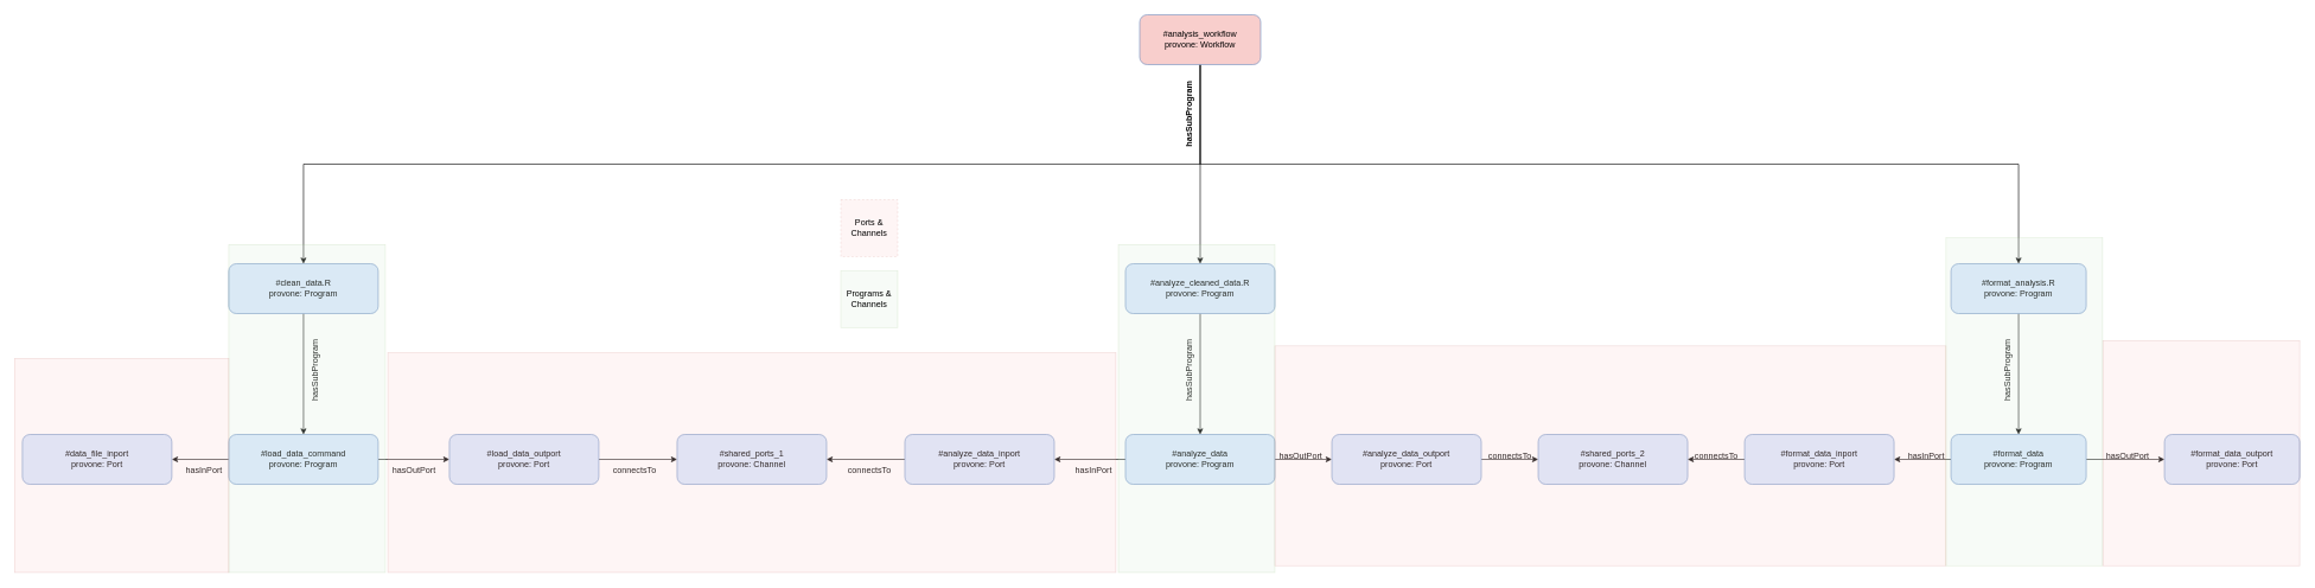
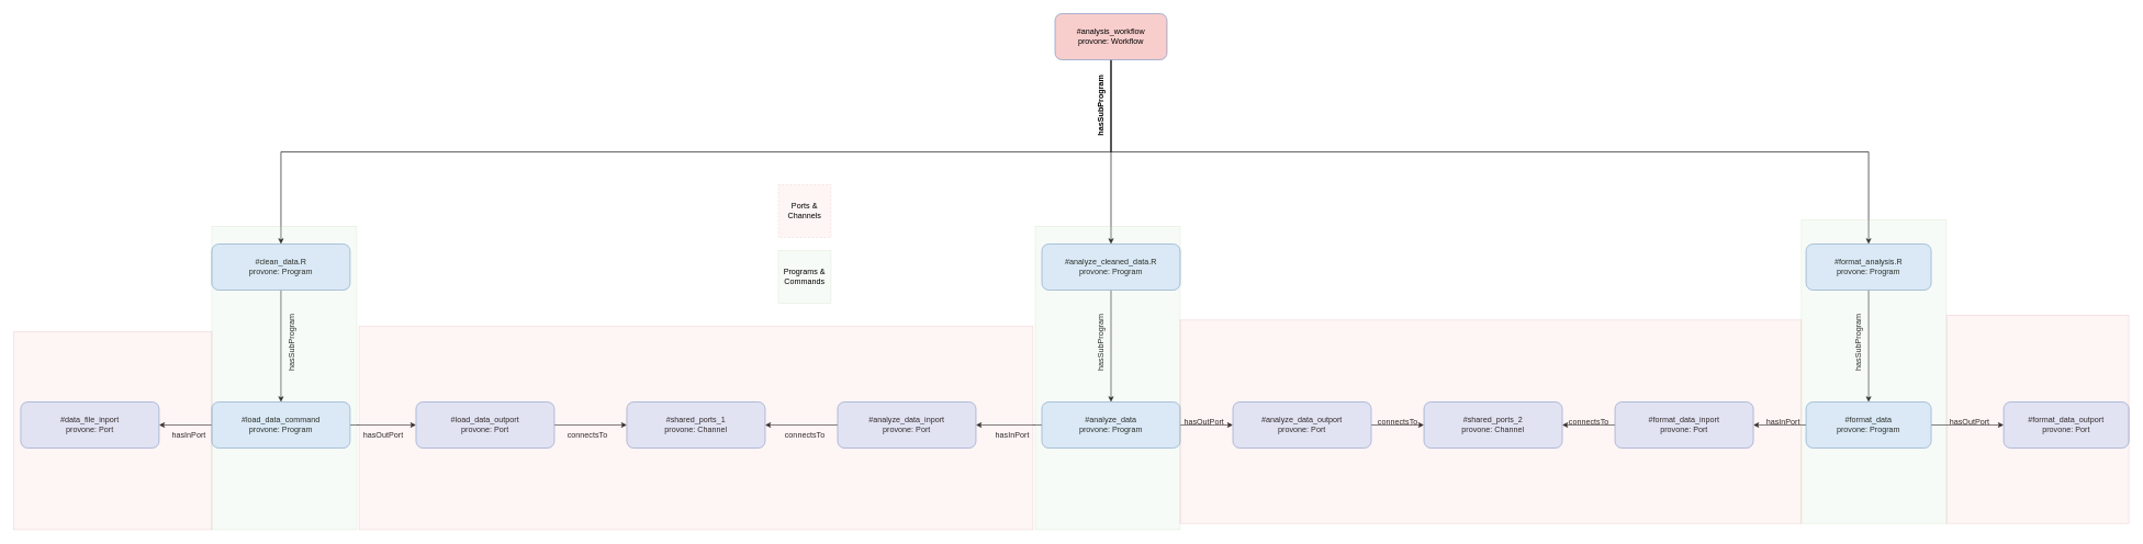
  <mxCell id="0" />
  <mxCell id="1" parent="0" />
  <mxCell id="2" style="edgeStyle=orthogonalEdgeStyle;rounded=0;orthogonalLoop=1;jettySize=auto;html=1;entryX=0.5;entryY=0;entryDx=0;entryDy=0;" parent="1" source="5" target="14" edge="1"><mxGeometry relative="1" as="geometry" /></mxCell>
  <mxCell id="3" style="edgeStyle=orthogonalEdgeStyle;rounded=0;orthogonalLoop=1;jettySize=auto;html=1;exitX=0.5;exitY=1;exitDx=0;exitDy=0;" parent="1" source="5" target="24" edge="1"><mxGeometry relative="1" as="geometry" /></mxCell>
  <mxCell id="4" style="edgeStyle=orthogonalEdgeStyle;rounded=0;orthogonalLoop=1;jettySize=auto;html=1;exitX=0.5;exitY=1;exitDx=0;exitDy=0;entryX=0.5;entryY=0;entryDx=0;entryDy=0;" edge="1" parent="1" source="5" target="7"><mxGeometry relative="1" as="geometry" /></mxCell>
  <mxCell id="5" value="&lt;div&gt;&lt;span&gt;#analysis_workflow&lt;/span&gt;&lt;/div&gt;&lt;div&gt;&lt;span&gt;provone: Workflow&lt;/span&gt;&lt;br&gt;&lt;/div&gt;" style="rounded=1;whiteSpace=wrap;html=1;fontSize=12;glass=0;strokeWidth=1;shadow=0;fillColor=#f8cecc;strokeColor=#6c8ebf;" parent="1" vertex="1"><mxGeometry x="1601" y="20" width="170" height="70" as="geometry" /></mxCell>
  <mxCell id="6" value="" style="edgeStyle=orthogonalEdgeStyle;rounded=0;orthogonalLoop=1;jettySize=auto;html=1;" edge="1" parent="1" source="7" target="10"><mxGeometry relative="1" as="geometry" /></mxCell>
  <mxCell id="7" value="#format_analysis.R&lt;div&gt;&lt;span&gt;provone: Program&lt;/span&gt;&lt;br&gt;&lt;/div&gt;" style="rounded=1;whiteSpace=wrap;html=1;fontSize=12;glass=0;strokeWidth=1;shadow=0;fillColor=#dae8fc;strokeColor=#6c8ebf;" parent="1" vertex="1"><mxGeometry x="2741" y="370" width="190" height="70" as="geometry" /></mxCell>
  <mxCell id="8" style="edgeStyle=orthogonalEdgeStyle;rounded=0;orthogonalLoop=1;jettySize=auto;html=1;exitX=0;exitY=0.5;exitDx=0;exitDy=0;entryX=1;entryY=0.5;entryDx=0;entryDy=0;" edge="1" parent="1" source="10" target="38"><mxGeometry relative="1" as="geometry" /></mxCell>
  <mxCell id="9" value="" style="edgeStyle=orthogonalEdgeStyle;rounded=0;orthogonalLoop=1;jettySize=auto;html=1;" edge="1" parent="1" source="10" target="11"><mxGeometry relative="1" as="geometry" /></mxCell>
  <mxCell id="10" value="#format_data&lt;div&gt;&lt;span&gt;provone: Program&lt;/span&gt;&lt;br&gt;&lt;/div&gt;" style="rounded=1;whiteSpace=wrap;html=1;fontSize=12;glass=0;strokeWidth=1;shadow=0;fillColor=#dae8fc;strokeColor=#6c8ebf;" vertex="1" parent="1"><mxGeometry x="2741" y="610" width="190" height="70" as="geometry" /></mxCell>
  <mxCell id="11" value="#format_data_outport&lt;div&gt;&lt;span&gt;provone: Port&lt;/span&gt;&lt;br&gt;&lt;/div&gt;" style="rounded=1;whiteSpace=wrap;html=1;fontSize=12;glass=0;strokeWidth=1;shadow=0;fillColor=#dae8fc;strokeColor=#6c8ebf;" vertex="1" parent="1"><mxGeometry x="3041" y="610" width="190" height="70" as="geometry" /></mxCell>
  <mxCell id="12" value="hasSubProgram" style="text;html=1;align=center;verticalAlign=middle;resizable=0;points=[];autosize=1;rotation=-90;fontStyle=1" parent="1" vertex="1"><mxGeometry x="1616" y="150" width="110" height="20" as="geometry" /></mxCell>
  <mxCell id="13" value="" style="edgeStyle=orthogonalEdgeStyle;rounded=0;orthogonalLoop=1;jettySize=auto;html=1;" edge="1" parent="1" source="14" target="17"><mxGeometry relative="1" as="geometry" /></mxCell>
  <mxCell id="14" value="&lt;div&gt;#analyze_cleaned_data.R&lt;span&gt;&lt;br&gt;provone: Program&lt;/span&gt;&lt;br&gt;&lt;/div&gt;" style="rounded=1;whiteSpace=wrap;html=1;fontSize=12;glass=0;strokeWidth=1;shadow=0;fillColor=#dae8fc;strokeColor=#6c8ebf;" parent="1" vertex="1"><mxGeometry x="1581" y="370" width="210" height="70" as="geometry" /></mxCell>
  <mxCell id="15" value="" style="edgeStyle=orthogonalEdgeStyle;rounded=0;orthogonalLoop=1;jettySize=auto;html=1;" edge="1" parent="1" source="17" target="22"><mxGeometry relative="1" as="geometry" /></mxCell>
  <mxCell id="16" value="" style="edgeStyle=orthogonalEdgeStyle;rounded=0;orthogonalLoop=1;jettySize=auto;html=1;" edge="1" parent="1" source="17" target="19"><mxGeometry relative="1" as="geometry" /></mxCell>
  <mxCell id="17" value="&lt;div&gt;#analyze_data&lt;span&gt;&lt;br&gt;provone: Program&lt;/span&gt;&lt;br&gt;&lt;/div&gt;" style="rounded=1;whiteSpace=wrap;html=1;fontSize=12;glass=0;strokeWidth=1;shadow=0;fillColor=#dae8fc;strokeColor=#6c8ebf;" vertex="1" parent="1"><mxGeometry x="1581" y="610" width="210" height="70" as="geometry" /></mxCell>
  <mxCell id="18" value="" style="edgeStyle=orthogonalEdgeStyle;rounded=0;orthogonalLoop=1;jettySize=auto;html=1;" edge="1" parent="1" source="19" target="20"><mxGeometry relative="1" as="geometry" /></mxCell>
  <mxCell id="19" value="&lt;div&gt;#analyze_data_outport&lt;span&gt;&lt;br&gt;provone: Port&lt;/span&gt;&lt;br&gt;&lt;/div&gt;" style="rounded=1;whiteSpace=wrap;html=1;fontSize=12;glass=0;strokeWidth=1;shadow=0;fillColor=#dae8fc;strokeColor=#6c8ebf;" vertex="1" parent="1"><mxGeometry x="1871" y="610" width="210" height="70" as="geometry" /></mxCell>
  <mxCell id="20" value="&lt;div&gt;#shared_ports_2&lt;span&gt;&lt;br&gt;provone: Channel&lt;/span&gt;&lt;br&gt;&lt;/div&gt;" style="rounded=1;whiteSpace=wrap;html=1;fontSize=12;glass=0;strokeWidth=1;shadow=0;fillColor=#dae8fc;strokeColor=#6c8ebf;" vertex="1" parent="1"><mxGeometry x="2161" y="610" width="210" height="70" as="geometry" /></mxCell>
  <mxCell id="21" style="edgeStyle=orthogonalEdgeStyle;rounded=0;orthogonalLoop=1;jettySize=auto;html=1;exitX=0;exitY=0.5;exitDx=0;exitDy=0;entryX=1;entryY=0.5;entryDx=0;entryDy=0;" edge="1" parent="1" source="22" target="31"><mxGeometry relative="1" as="geometry" /></mxCell>
  <mxCell id="22" value="&lt;div&gt;#analyze_data_inport&lt;span&gt;&lt;br&gt;provone: Port&lt;/span&gt;&lt;br&gt;&lt;/div&gt;" style="rounded=1;whiteSpace=wrap;html=1;fontSize=12;glass=0;strokeWidth=1;shadow=0;fillColor=#dae8fc;strokeColor=#6c8ebf;" vertex="1" parent="1"><mxGeometry x="1271" y="610" width="210" height="70" as="geometry" /></mxCell>
  <mxCell id="23" value="" style="edgeStyle=orthogonalEdgeStyle;rounded=0;orthogonalLoop=1;jettySize=auto;html=1;" edge="1" parent="1" source="24" target="27"><mxGeometry relative="1" as="geometry" /></mxCell>
  <mxCell id="24" value="&lt;div&gt;&lt;span&gt;#clean_data.R&lt;br&gt;provone: Program&lt;/span&gt;&lt;br&gt;&lt;/div&gt;" style="rounded=1;whiteSpace=wrap;html=1;fontSize=12;glass=0;strokeWidth=1;shadow=0;fillColor=#dae8fc;strokeColor=#6c8ebf;" parent="1" vertex="1"><mxGeometry x="321" y="370" width="210" height="70" as="geometry" /></mxCell>
  <mxCell id="25" value="" style="edgeStyle=orthogonalEdgeStyle;rounded=0;orthogonalLoop=1;jettySize=auto;html=1;" edge="1" parent="1" source="27" target="30"><mxGeometry relative="1" as="geometry" /></mxCell>
  <mxCell id="26" value="" style="edgeStyle=orthogonalEdgeStyle;rounded=0;orthogonalLoop=1;jettySize=auto;html=1;" edge="1" parent="1" source="27" target="28"><mxGeometry relative="1" as="geometry" /></mxCell>
  <mxCell id="27" value="&lt;div&gt;&lt;span&gt;#load_data_command&lt;br&gt;provone: Program&lt;/span&gt;&lt;br&gt;&lt;/div&gt;" style="rounded=1;whiteSpace=wrap;html=1;fontSize=12;glass=0;strokeWidth=1;shadow=0;fillColor=#dae8fc;strokeColor=#6c8ebf;" vertex="1" parent="1"><mxGeometry x="321" y="610" width="210" height="70" as="geometry" /></mxCell>
  <mxCell id="28" value="&lt;div&gt;&lt;span&gt;#data_file_inport&lt;br&gt;provone: Port&lt;/span&gt;&lt;br&gt;&lt;/div&gt;" style="rounded=1;whiteSpace=wrap;html=1;fontSize=12;glass=0;strokeWidth=1;shadow=0;fillColor=#dae8fc;strokeColor=#6c8ebf;" vertex="1" parent="1"><mxGeometry x="31" y="610" width="210" height="70" as="geometry" /></mxCell>
  <mxCell id="29" value="" style="edgeStyle=orthogonalEdgeStyle;rounded=0;orthogonalLoop=1;jettySize=auto;html=1;" edge="1" parent="1" source="30" target="31"><mxGeometry relative="1" as="geometry" /></mxCell>
  <mxCell id="30" value="&lt;div&gt;&lt;span&gt;#load_data_outport&lt;br&gt;provone: Port&lt;/span&gt;&lt;br&gt;&lt;/div&gt;" style="rounded=1;whiteSpace=wrap;html=1;fontSize=12;glass=0;strokeWidth=1;shadow=0;fillColor=#dae8fc;strokeColor=#6c8ebf;" vertex="1" parent="1"><mxGeometry x="631" y="610" width="210" height="70" as="geometry" /></mxCell>
  <mxCell id="31" value="&lt;div&gt;&lt;span&gt;#shared_ports_1&lt;br&gt;provone: Channel&lt;/span&gt;&lt;br&gt;&lt;/div&gt;" style="rounded=1;whiteSpace=wrap;html=1;fontSize=12;glass=0;strokeWidth=1;shadow=0;fillColor=#dae8fc;strokeColor=#6c8ebf;" vertex="1" parent="1"><mxGeometry x="951" y="610" width="210" height="70" as="geometry" /></mxCell>
  <mxCell id="32" value="hasSubProgram" style="text;html=1;align=center;verticalAlign=middle;resizable=0;points=[];autosize=1;rotation=-90;fontStyle=0" vertex="1" parent="1"><mxGeometry x="393" y="510" width="100" height="20" as="geometry" /></mxCell>
  <mxCell id="33" value="hasOutPort" style="text;html=1;align=center;verticalAlign=middle;resizable=0;points=[];autosize=1;rotation=0;" vertex="1" parent="1"><mxGeometry x="541" y="650" width="80" height="20" as="geometry" /></mxCell>
  <mxCell id="34" value="hasSubProgram" style="text;html=1;align=center;verticalAlign=middle;resizable=0;points=[];autosize=1;rotation=-90;fontStyle=0" vertex="1" parent="1"><mxGeometry x="1621" y="510" width="100" height="20" as="geometry" /></mxCell>
  <mxCell id="35" value="hasInPort" style="text;html=1;align=center;verticalAlign=middle;resizable=0;points=[];autosize=1;rotation=0;" vertex="1" parent="1"><mxGeometry x="1501" y="650" width="70" height="20" as="geometry" /></mxCell>
  <mxCell id="36" value="hasSubProgram" style="text;html=1;align=center;verticalAlign=middle;resizable=0;points=[];autosize=1;rotation=-90;fontStyle=0" vertex="1" parent="1"><mxGeometry x="2771" y="510" width="100" height="20" as="geometry" /></mxCell>
  <mxCell id="37" style="edgeStyle=orthogonalEdgeStyle;rounded=0;orthogonalLoop=1;jettySize=auto;html=1;exitX=0;exitY=0.5;exitDx=0;exitDy=0;entryX=1;entryY=0.5;entryDx=0;entryDy=0;" edge="1" parent="1" source="38" target="20"><mxGeometry relative="1" as="geometry" /></mxCell>
  <mxCell id="38" value="&lt;div&gt;#format_data_inport&lt;span&gt;&lt;br&gt;provone: Port&lt;/span&gt;&lt;br&gt;&lt;/div&gt;" style="rounded=1;whiteSpace=wrap;html=1;fontSize=12;glass=0;strokeWidth=1;shadow=0;fillColor=#dae8fc;strokeColor=#6c8ebf;" vertex="1" parent="1"><mxGeometry x="2451" y="610" width="210" height="70" as="geometry" /></mxCell>
  <mxCell id="39" value="connectsTo" style="text;html=1;align=center;verticalAlign=middle;resizable=0;points=[];autosize=1;" vertex="1" parent="1"><mxGeometry x="851" y="650" width="80" height="20" as="geometry" /></mxCell>
  <mxCell id="40" value="connectsTo" style="text;html=1;align=center;verticalAlign=middle;resizable=0;points=[];autosize=1;" vertex="1" parent="1"><mxGeometry x="1181" y="650" width="80" height="20" as="geometry" /></mxCell>
  <mxCell id="41" value="connectsTo" style="text;html=1;align=center;verticalAlign=middle;resizable=0;points=[];autosize=1;" vertex="1" parent="1"><mxGeometry x="2081" y="630" width="80" height="20" as="geometry" /></mxCell>
  <mxCell id="42" value="connectsTo" style="text;html=1;align=center;verticalAlign=middle;resizable=0;points=[];autosize=1;" vertex="1" parent="1"><mxGeometry x="2371" y="630" width="80" height="20" as="geometry" /></mxCell>
  <mxCell id="43" value="hasInPort" style="text;html=1;align=center;verticalAlign=middle;resizable=0;points=[];autosize=1;" vertex="1" parent="1"><mxGeometry x="2671" y="630" width="70" height="20" as="geometry" /></mxCell>
  <mxCell id="44" value="hasOutPort" style="text;html=1;align=center;verticalAlign=middle;resizable=0;points=[];autosize=1;" vertex="1" parent="1"><mxGeometry x="1787" y="630" width="80" height="20" as="geometry" /></mxCell>
  <mxCell id="45" value="hasOutPort" style="text;html=1;align=center;verticalAlign=middle;resizable=0;points=[];autosize=1;" vertex="1" parent="1"><mxGeometry x="2949" y="630" width="80" height="20" as="geometry" /></mxCell>
  <mxCell id="46" value="" style="whiteSpace=wrap;html=1;aspect=fixed;fillColor=#f8cecc;strokeColor=#b85450;opacity=20;imageAspect=0;resizable=1;resizeHeight=1;resizeWidth=1;glass=0;rounded=0;comic=0;shadow=0;" vertex="1" parent="1"><mxGeometry x="544.5" y="495" width="1023" height="309" as="geometry" /></mxCell>
  <mxCell id="47" value="" style="whiteSpace=wrap;html=1;aspect=fixed;rounded=0;shadow=0;glass=0;comic=0;strokeColor=#82b366;fillColor=#d5e8d4;opacity=20;" vertex="1" parent="1"><mxGeometry x="321" y="343" width="220" height="461" as="geometry" /></mxCell>
  <mxCell id="48" value="" style="whiteSpace=wrap;html=1;aspect=fixed;rounded=0;shadow=0;glass=0;comic=0;strokeColor=#82b366;fillColor=#d5e8d4;opacity=20;" vertex="1" parent="1"><mxGeometry x="1571" y="343" width="220" height="461" as="geometry" /></mxCell>
  <mxCell id="49" value="" style="whiteSpace=wrap;html=1;aspect=fixed;fillColor=#f8cecc;strokeColor=#b85450;opacity=20;imageAspect=0;resizable=1;resizeHeight=1;resizeWidth=1;glass=0;rounded=0;comic=0;shadow=0;" vertex="1" parent="1"><mxGeometry x="1791" y="485.5" width="943" height="309" as="geometry" /></mxCell>
  <mxCell id="50" value="" style="whiteSpace=wrap;html=1;aspect=fixed;rounded=0;shadow=0;glass=0;comic=0;strokeColor=#82b366;fillColor=#d5e8d4;opacity=20;" vertex="1" parent="1"><mxGeometry x="2734" y="333.5" width="220" height="461" as="geometry" /></mxCell>
  <mxCell id="51" value="" style="whiteSpace=wrap;html=1;aspect=fixed;rounded=0;shadow=0;glass=0;comic=0;strokeColor=#b85450;fillColor=#f8cecc;opacity=20;" vertex="1" parent="1"><mxGeometry x="2954.5" y="478" width="276.5" height="316.5" as="geometry" /></mxCell>
  <mxCell id="52" value="Ports &amp;amp; Channels" style="whiteSpace=wrap;html=1;aspect=fixed;rounded=0;shadow=0;glass=0;comic=0;strokeColor=#b85450;fillColor=#f8cecc;opacity=20;dashed=1;" vertex="1" parent="1"><mxGeometry x="1181" y="280" width="80" height="80" as="geometry" /></mxCell>
- <mxCell id="53" value="Programs &amp;amp; Channels" style="whiteSpace=wrap;html=1;aspect=fixed;rounded=0;shadow=0;glass=0;comic=0;strokeColor=#82b366;fillColor=#d5e8d4;opacity=20;" vertex="1" parent="1"><mxGeometry x="1181" y="380" width="80" height="80" as="geometry" /></mxCell>
+ <mxCell id="53" value="Programs &amp;amp; Commands" style="whiteSpace=wrap;html=1;aspect=fixed;rounded=0;shadow=0;glass=0;comic=0;strokeColor=#82b366;fillColor=#d5e8d4;opacity=20;" vertex="1" parent="1"><mxGeometry x="1181" y="380" width="80" height="80" as="geometry" /></mxCell>
  <mxCell id="54" value="hasInPort" style="text;html=1;align=center;verticalAlign=middle;resizable=0;points=[];autosize=1;" vertex="1" parent="1"><mxGeometry x="251" y="650" width="70" height="20" as="geometry" /></mxCell>
  <mxCell id="55" value="" style="whiteSpace=wrap;html=1;aspect=fixed;rounded=0;shadow=0;glass=0;comic=0;strokeColor=#b85450;fillColor=#f8cecc;opacity=20;" vertex="1" parent="1"><mxGeometry x="20" y="503" width="301" height="301" as="geometry" /></mxCell>
